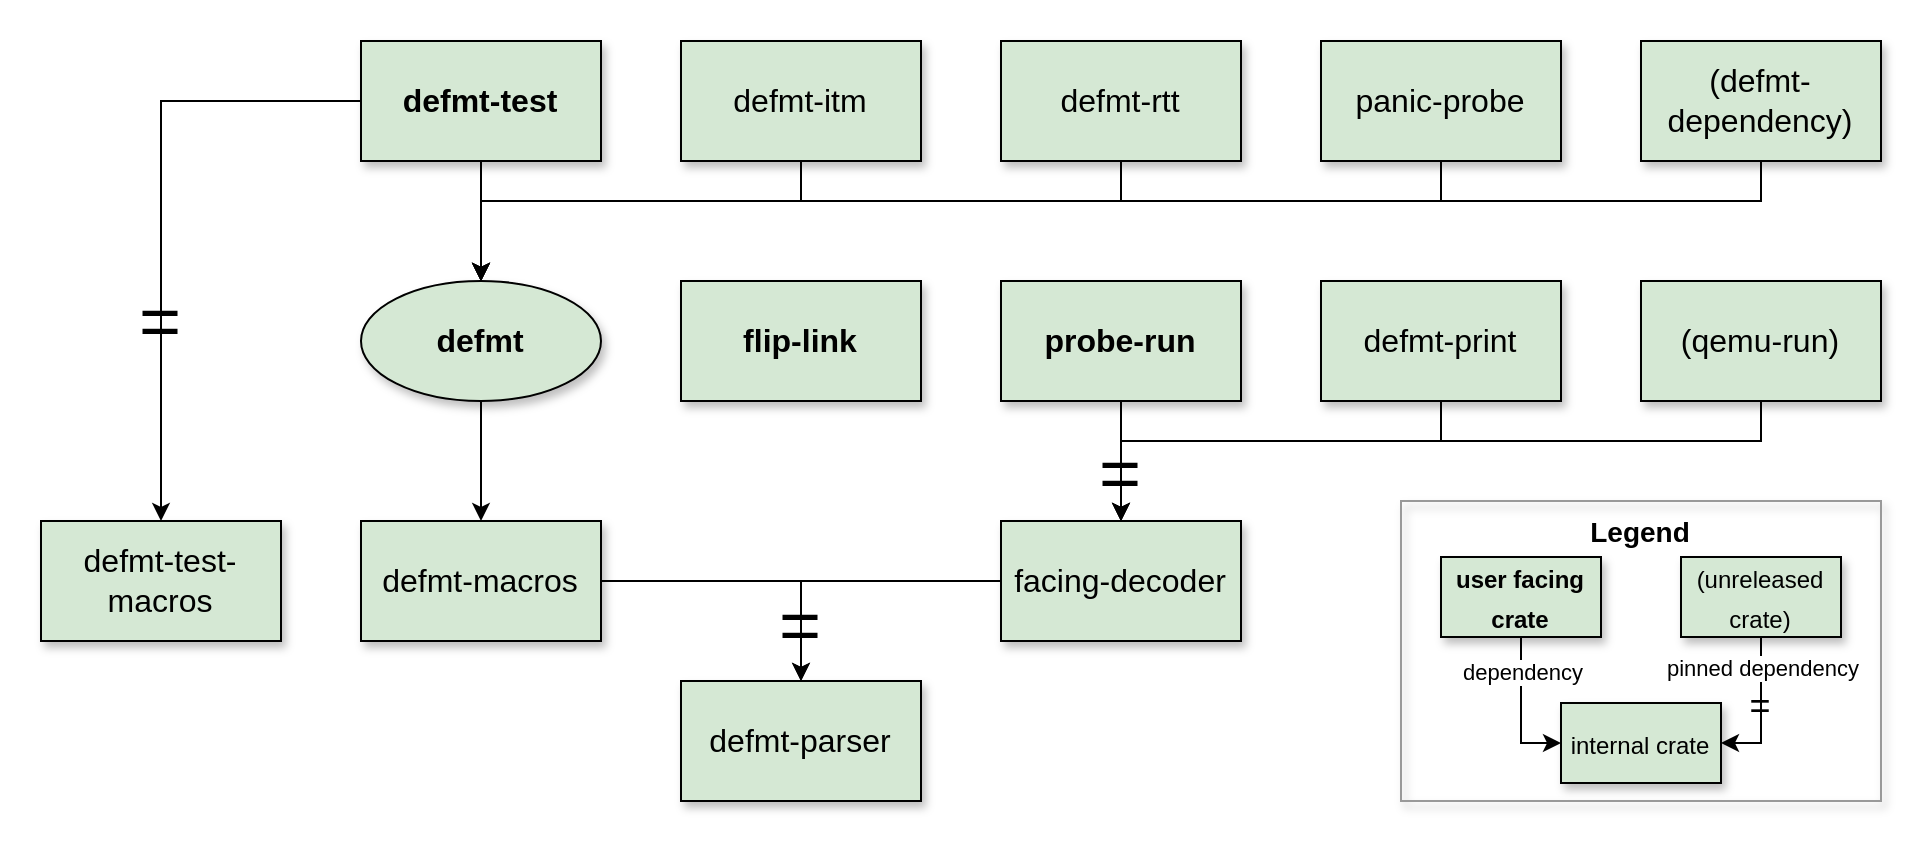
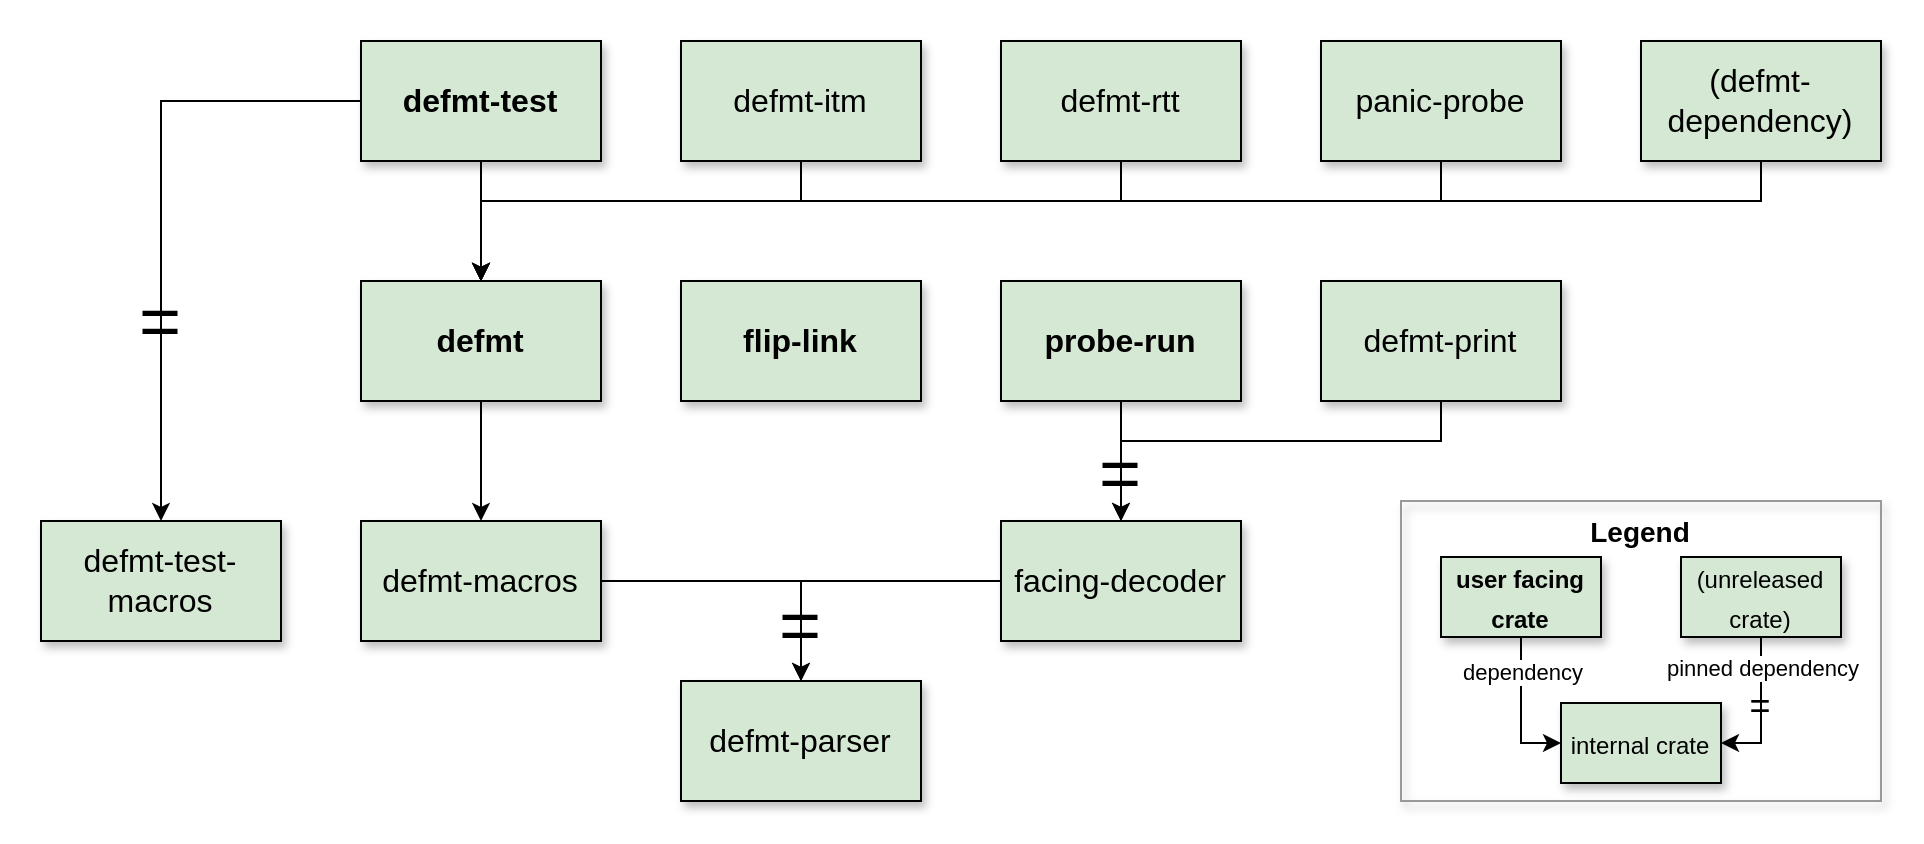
  <mxCell id="0" />
  <mxCell id="1" parent="0" />
  <mxCell id="2" value="" style="rounded=0;whiteSpace=wrap;html=1;shadow=1;strokeColor=#999999;fillColor=none;" parent="1" vertex="1"><mxGeometry x="700" y="250" width="240" height="150" as="geometry" /></mxCell>
  <mxCell id="3" value="&lt;font style=&quot;font-size: 16px&quot;&gt;defmt-parser&lt;/font&gt;" style="rounded=0;whiteSpace=wrap;html=1;shadow=1;fillColor=#D5E8D4;" parent="1" vertex="1"><mxGeometry x="340" y="340" width="120" height="60" as="geometry" /></mxCell>
  <mxCell id="4" style="edgeStyle=orthogonalEdgeStyle;rounded=0;orthogonalLoop=1;jettySize=auto;html=1;entryX=0.5;entryY=0;entryDx=0;entryDy=0;shadow=0;fillColor=#D5E8D4;" parent="1" source="5" target="3" edge="1"><mxGeometry relative="1" as="geometry" /></mxCell>
  <mxCell id="5" value="&lt;font style=&quot;font-size: 16px&quot;&gt;facing-decoder&lt;/font&gt;" style="rounded=0;whiteSpace=wrap;html=1;fontSize=16;shadow=1;fillColor=#D5E8D4;" parent="1" vertex="1"><mxGeometry x="500" y="260" width="120" height="60" as="geometry" /></mxCell>
  <mxCell id="6" value="&lt;font style=&quot;font-size: 36px&quot;&gt;=&lt;/font&gt;" style="text;html=1;strokeColor=none;fillColor=none;align=center;verticalAlign=middle;whiteSpace=wrap;rounded=0;shadow=1;" parent="1" vertex="1"><mxGeometry x="380" y="302" width="40" height="20" as="geometry" /></mxCell>
  <mxCell id="7" style="edgeStyle=orthogonalEdgeStyle;rounded=0;orthogonalLoop=1;jettySize=auto;html=1;entryX=0.5;entryY=0;entryDx=0;entryDy=0;shadow=0;fillColor=#D5E8D4;" parent="1" source="8" target="3" edge="1"><mxGeometry relative="1" as="geometry" /></mxCell>
  <mxCell id="8" value="&lt;font style=&quot;font-size: 16px&quot;&gt;defmt-macros&lt;/font&gt;" style="rounded=0;whiteSpace=wrap;html=1;fontSize=16;shadow=1;fillColor=#D5E8D4;" parent="1" vertex="1"><mxGeometry x="180" y="260" width="120" height="60" as="geometry" /></mxCell>
  <mxCell id="9" style="edgeStyle=orthogonalEdgeStyle;rounded=0;orthogonalLoop=1;jettySize=auto;html=1;shadow=0;fillColor=#D5E8D4;" parent="1" source="10" target="8" edge="1"><mxGeometry relative="1" as="geometry" /></mxCell>
- <mxCell id="10" value="&lt;font style=&quot;font-size: 16px&quot;&gt;defmt&lt;/font&gt;" style="ellipse;whiteSpace=wrap;html=1;fontSize=16;fontStyle=1;shadow=1;fillColor=#D5E8D4;" parent="1" vertex="1"><mxGeometry x="180" y="140" width="120" height="60" as="geometry" /></mxCell>
- <mxCell id="11" style="edgeStyle=orthogonalEdgeStyle;rounded=0;orthogonalLoop=1;jettySize=auto;html=1;entryX=0.5;entryY=0;entryDx=0;entryDy=0;shadow=0;fillColor=#D5E8D4;" parent="1" source="12" target="5" edge="1"><mxGeometry relative="1" as="geometry"><Array as="points"><mxPoint x="880" y="220" /><mxPoint x="560" y="220" /></Array></mxGeometry></mxCell>
- <mxCell id="12" value="(qemu-run)" style="rounded=0;whiteSpace=wrap;html=1;fontSize=16;shadow=1;fillColor=#D5E8D4;" parent="1" vertex="1"><mxGeometry x="820" y="140" width="120" height="60" as="geometry" /></mxCell>
+ <mxCell id="10" value="&lt;font style=&quot;font-size: 16px&quot;&gt;defmt&lt;/font&gt;" style="rounded=0;whiteSpace=wrap;html=1;fontSize=16;fontStyle=1;shadow=1;fillColor=#D5E8D4;" parent="1" vertex="1"><mxGeometry x="180" y="140" width="120" height="60" as="geometry" /></mxCell>
  <mxCell id="13" style="edgeStyle=orthogonalEdgeStyle;rounded=0;orthogonalLoop=1;jettySize=auto;html=1;entryX=0.5;entryY=0;entryDx=0;entryDy=0;shadow=0;fillColor=#D5E8D4;" parent="1" source="14" target="5" edge="1"><mxGeometry relative="1" as="geometry"><Array as="points"><mxPoint x="720" y="220" /><mxPoint x="560" y="220" /></Array></mxGeometry></mxCell>
  <mxCell id="14" value="defmt-print" style="rounded=0;whiteSpace=wrap;html=1;fontSize=16;shadow=1;fillColor=#D5E8D4;" parent="1" vertex="1"><mxGeometry x="660" y="140" width="120" height="60" as="geometry" /></mxCell>
  <mxCell id="15" style="edgeStyle=orthogonalEdgeStyle;rounded=0;orthogonalLoop=1;jettySize=auto;html=1;entryX=0.5;entryY=0;entryDx=0;entryDy=0;shadow=0;fillColor=#D5E8D4;" parent="1" source="16" target="5" edge="1"><mxGeometry relative="1" as="geometry" /></mxCell>
  <mxCell id="16" value="&lt;div&gt;probe-run&lt;/div&gt;" style="rounded=0;whiteSpace=wrap;html=1;fontSize=16;fontStyle=1;shadow=1;fillColor=#D5E8D4;" parent="1" vertex="1"><mxGeometry x="500" y="140" width="120" height="60" as="geometry" /></mxCell>
  <mxCell id="17" value="&lt;font style=&quot;font-size: 36px&quot;&gt;=&lt;/font&gt;" style="text;html=1;strokeColor=none;fillColor=none;align=center;verticalAlign=middle;whiteSpace=wrap;rounded=0;shadow=1;" parent="1" vertex="1"><mxGeometry x="540" y="226" width="40" height="20" as="geometry" /></mxCell>
  <mxCell id="18" style="edgeStyle=orthogonalEdgeStyle;rounded=0;orthogonalLoop=1;jettySize=auto;html=1;entryX=0.5;entryY=0;entryDx=0;entryDy=0;shadow=0;fillColor=#D5E8D4;" parent="1" source="19" target="10" edge="1"><mxGeometry relative="1" as="geometry"><Array as="points"><mxPoint x="560" y="100" /><mxPoint x="240" y="100" /></Array></mxGeometry></mxCell>
  <mxCell id="19" value="&lt;font style=&quot;font-size: 16px&quot;&gt;defmt&lt;/font&gt;-rtt" style="rounded=0;whiteSpace=wrap;html=1;fontSize=16;shadow=1;fillColor=#D5E8D4;" parent="1" vertex="1"><mxGeometry x="500" y="20" width="120" height="60" as="geometry" /></mxCell>
  <mxCell id="20" style="edgeStyle=orthogonalEdgeStyle;rounded=0;orthogonalLoop=1;jettySize=auto;html=1;shadow=0;fillColor=#D5E8D4;" parent="1" source="21" target="10" edge="1"><mxGeometry relative="1" as="geometry"><Array as="points"><mxPoint x="400" y="100" /><mxPoint x="240" y="100" /></Array></mxGeometry></mxCell>
  <mxCell id="21" value="&lt;font style=&quot;font-size: 16px&quot;&gt;defmt&lt;/font&gt;-itm" style="rounded=0;whiteSpace=wrap;html=1;fontSize=16;shadow=1;fillColor=#D5E8D4;" parent="1" vertex="1"><mxGeometry x="340" y="20" width="120" height="60" as="geometry" /></mxCell>
  <mxCell id="22" style="edgeStyle=orthogonalEdgeStyle;rounded=0;orthogonalLoop=1;jettySize=auto;html=1;entryX=0.5;entryY=0;entryDx=0;entryDy=0;shadow=0;fillColor=#D5E8D4;" parent="1" source="23" target="10" edge="1"><mxGeometry relative="1" as="geometry"><Array as="points"><mxPoint x="720" y="100" /><mxPoint x="240" y="100" /></Array></mxGeometry></mxCell>
  <mxCell id="23" value="panic-probe" style="rounded=0;whiteSpace=wrap;html=1;fontSize=16;shadow=1;fillColor=#D5E8D4;" parent="1" vertex="1"><mxGeometry x="660" y="20" width="120" height="60" as="geometry" /></mxCell>
  <mxCell id="24" style="edgeStyle=orthogonalEdgeStyle;rounded=0;orthogonalLoop=1;jettySize=auto;html=1;entryX=0.5;entryY=0;entryDx=0;entryDy=0;shadow=0;fillColor=#D5E8D4;" parent="1" source="26" target="10" edge="1"><mxGeometry relative="1" as="geometry" /></mxCell>
  <mxCell id="25" style="edgeStyle=orthogonalEdgeStyle;rounded=0;orthogonalLoop=1;jettySize=auto;html=1;entryX=0.5;entryY=0;entryDx=0;entryDy=0;shadow=0;fillColor=#D5E8D4;" parent="1" source="26" target="27" edge="1"><mxGeometry relative="1" as="geometry" /></mxCell>
  <mxCell id="26" value="&lt;font style=&quot;font-size: 16px&quot;&gt;defmt&lt;/font&gt;-test" style="rounded=0;whiteSpace=wrap;html=1;fontSize=16;fontStyle=1;shadow=1;fillColor=#D5E8D4;" parent="1" vertex="1"><mxGeometry x="180" y="20" width="120" height="60" as="geometry" /></mxCell>
  <mxCell id="27" value="&lt;font style=&quot;font-size: 16px&quot;&gt;defmt-test-macros&lt;/font&gt;" style="rounded=0;whiteSpace=wrap;html=1;fontSize=16;shadow=1;fillColor=#D5E8D4;" parent="1" vertex="1"><mxGeometry y="260" width="120" height="60" as="geometry" x="20" /></mxCell>
  <mxCell id="28" style="edgeStyle=orthogonalEdgeStyle;rounded=0;orthogonalLoop=1;jettySize=auto;html=1;entryX=0.5;entryY=0;entryDx=0;entryDy=0;shadow=0;fillColor=#D5E8D4;" parent="1" source="29" target="10" edge="1"><mxGeometry relative="1" as="geometry"><Array as="points"><mxPoint x="880" y="100" /><mxPoint x="240" y="100" /></Array></mxGeometry></mxCell>
  <mxCell id="29" value="&lt;font style=&quot;font-size: 16px&quot;&gt;(defmt&lt;/font&gt;-dependency)" style="rounded=0;whiteSpace=wrap;html=1;fontSize=16;shadow=1;fillColor=#D5E8D4;" parent="1" vertex="1"><mxGeometry x="820" y="20" width="120" height="60" as="geometry" /></mxCell>
  <mxCell id="30" value="&lt;font style=&quot;font-size: 36px&quot;&gt;=&lt;/font&gt;" style="text;html=1;strokeColor=none;fillColor=none;align=center;verticalAlign=middle;whiteSpace=wrap;rounded=0;shadow=1;" parent="1" vertex="1"><mxGeometry x="60" y="150" width="40" height="20" as="geometry" /></mxCell>
  <mxCell id="31" value="flip-link" style="rounded=0;whiteSpace=wrap;html=1;fontSize=16;fontStyle=1;shadow=1;fillColor=#D5E8D4;" parent="1" vertex="1"><mxGeometry x="340" y="140" width="120" height="60" as="geometry" /></mxCell>
  <mxCell id="32" style="edgeStyle=orthogonalEdgeStyle;rounded=0;orthogonalLoop=1;jettySize=auto;html=1;entryX=0;entryY=0.5;entryDx=0;entryDy=0;shadow=0;fillColor=#D5E8D4;" parent="1" source="34" target="35" edge="1"><mxGeometry relative="1" as="geometry" /></mxCell>
  <mxCell id="33" value="dependency" style="edgeLabel;html=1;align=center;verticalAlign=middle;resizable=0;points=[];" parent="32" vertex="1" connectable="0"><mxGeometry x="-0.467" y="3" relative="1" as="geometry"><mxPoint x="-3" y="-2" as="offset" /></mxGeometry></mxCell>
  <mxCell id="34" value="&lt;font style=&quot;font-size: 12px&quot;&gt;&lt;b&gt;user facing crate&lt;/b&gt;&lt;/font&gt;&lt;font size=&quot;3&quot;&gt;&lt;br&gt;&lt;/font&gt;" style="rounded=0;whiteSpace=wrap;html=1;fontSize=16;shadow=1;fillColor=#D5E8D4;" parent="1" vertex="1"><mxGeometry x="720" y="278" width="80" height="40" as="geometry" /></mxCell>
  <mxCell id="35" value="&lt;font style=&quot;font-size: 12px&quot;&gt;internal crate&lt;/font&gt;" style="rounded=0;whiteSpace=wrap;html=1;fontSize=16;shadow=1;fillColor=#D5E8D4;" parent="1" vertex="1"><mxGeometry x="780" y="351" width="80" height="40" as="geometry" /></mxCell>
  <mxCell id="36" style="edgeStyle=orthogonalEdgeStyle;rounded=0;orthogonalLoop=1;jettySize=auto;html=1;entryX=1;entryY=0.5;entryDx=0;entryDy=0;shadow=0;fillColor=#D5E8D4;" parent="1" source="38" target="35" edge="1"><mxGeometry relative="1" as="geometry" /></mxCell>
  <mxCell id="37" value="pinned dependency" style="edgeLabel;html=1;align=center;verticalAlign=middle;resizable=0;points=[];" parent="36" vertex="1" connectable="0"><mxGeometry x="0.144" y="1" relative="1" as="geometry"><mxPoint x="-1" y="-27" as="offset" /></mxGeometry></mxCell>
  <mxCell id="38" value="&lt;font style=&quot;font-size: 12px&quot;&gt;(unreleased crate)&lt;br&gt;&lt;/font&gt;" style="rounded=0;whiteSpace=wrap;html=1;fontSize=16;shadow=1;fillColor=#D5E8D4;" parent="1" vertex="1"><mxGeometry x="840" y="278" width="80" height="40" as="geometry" /></mxCell>
  <mxCell id="39" value="&lt;font style=&quot;font-size: 18px&quot;&gt;=&lt;/font&gt;" style="text;html=1;strokeColor=none;fillColor=none;align=center;verticalAlign=middle;whiteSpace=wrap;rounded=0;shadow=1;" parent="1" vertex="1"><mxGeometry x="865" y="343" width="30" height="20" as="geometry" /></mxCell>
  <mxCell id="40" value="&lt;font style=&quot;font-size: 14px&quot;&gt;Legend&lt;/font&gt;" style="text;html=1;strokeColor=none;fillColor=none;align=center;verticalAlign=middle;whiteSpace=wrap;rounded=0;shadow=1;fontStyle=1" parent="1" vertex="1"><mxGeometry x="800" y="256" width="40" height="20" as="geometry" /></mxCell>
